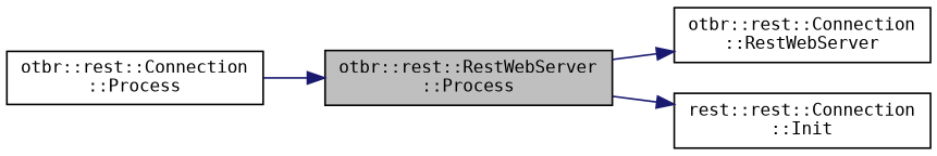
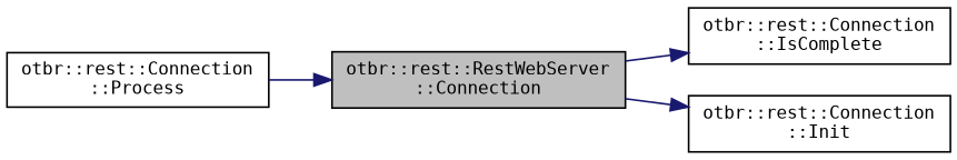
  digraph {
    fontname="DejaVu Sans Mono"
    rankdir=LR
    node [color=black fillcolor=white fontname="DejaVu Sans Mono" fontsize=10 shape=record style=filled]
    edge [color=midnightblue fontname="DejaVu Sans Mono" fontsize=10 labelfontname=Helvetica labelfontsize=10 style=solid]
-   n1 [fillcolor=grey75 fontcolor=black height=0.2 label="otbr::rest::RestWebServer\l::Process" width=0.4]
-   n2 [height=0.2 label="otbr::rest::Connection\l::RestWebServer" width=0.4]
-   n3 [height=0.2 label="rest::rest::Connection\l::Init" width=0.4]
+   n1 [fillcolor=grey75 fontcolor=black height=0.2 label="otbr::rest::RestWebServer\l::Connection" width=0.4]
+   n2 [height=0.2 label="otbr::rest::Connection\l::IsComplete" width=0.4]
+   n3 [height=0.2 label="otbr::rest::Connection\l::Init" width=0.4]
    n4 [height=0.2 label="otbr::rest::Connection\l::Process" width=0.4]
    n1 -> n2
    n1 -> n3
    n4 -> n1
  }
